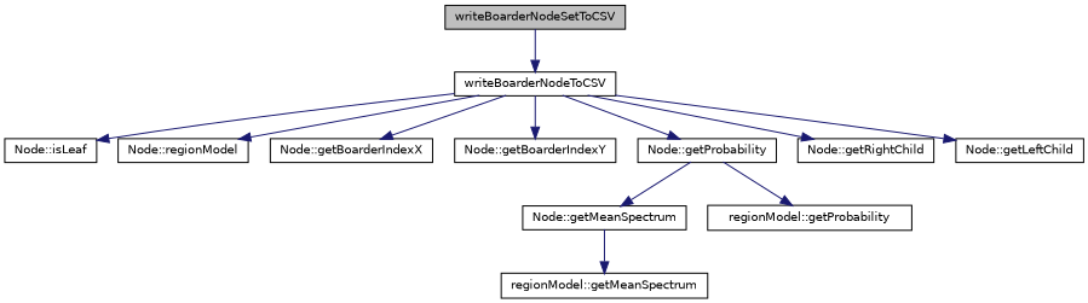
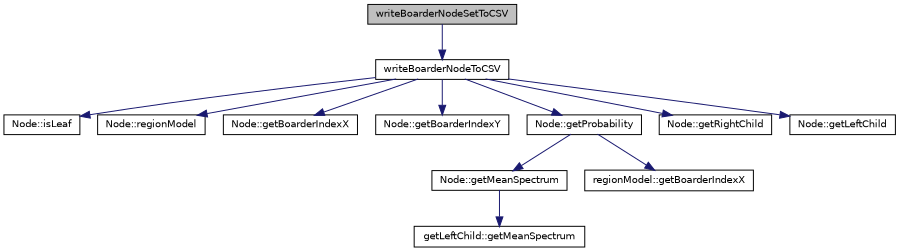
  digraph {
    rankdir=TB
    node [color=black fillcolor=white fontname=Helvetica fontsize=10 shape=record style=filled]
    edge [color=midnightblue fontname=Helvetica fontsize=10 labelfontname=Helvetica labelfontsize=10 style=solid]
    n1 [fillcolor=grey75 fontcolor=black height=0.2 label=writeBoarderNodeSetToCSV width=0.4]
    n2 [height=0.2 label=writeBoarderNodeToCSV width=0.4]
    n3 [height=0.2 label="Node::isLeaf" width=0.4]
    n4 [height=0.2 label="Node::regionModel" width=0.4]
    n5 [height=0.2 label="Node::getBoarderIndexX" width=0.4]
    n6 [height=0.2 label="Node::getBoarderIndexY" width=0.4]
    n7 [height=0.2 label="Node::getProbability" width=0.4]
    n8 [height=0.2 label="Node::getRightChild" width=0.4]
    n9 [height=0.2 label="Node::getLeftChild" width=0.4]
    n10 [height=0.2 label="Node::getMeanSpectrum" width=0.4]
-   n11 [height=0.2 label="regionModel::getMeanSpectrum" width=0.4]
-   n12 [height=0.2 label="regionModel::getProbability" width=0.4]
+   n11 [height=0.2 label="getLeftChild::getMeanSpectrum" width=0.4]
+   n12 [height=0.2 label="regionModel::getBoarderIndexX" width=0.4]
    n1 -> n2
    n2 -> n3
    n2 -> n4
    n2 -> n5
    n2 -> n6
    n2 -> n7
    n2 -> n8
    n2 -> n9
    n7 -> n10
    n7 -> n12
    n10 -> n11
  }
